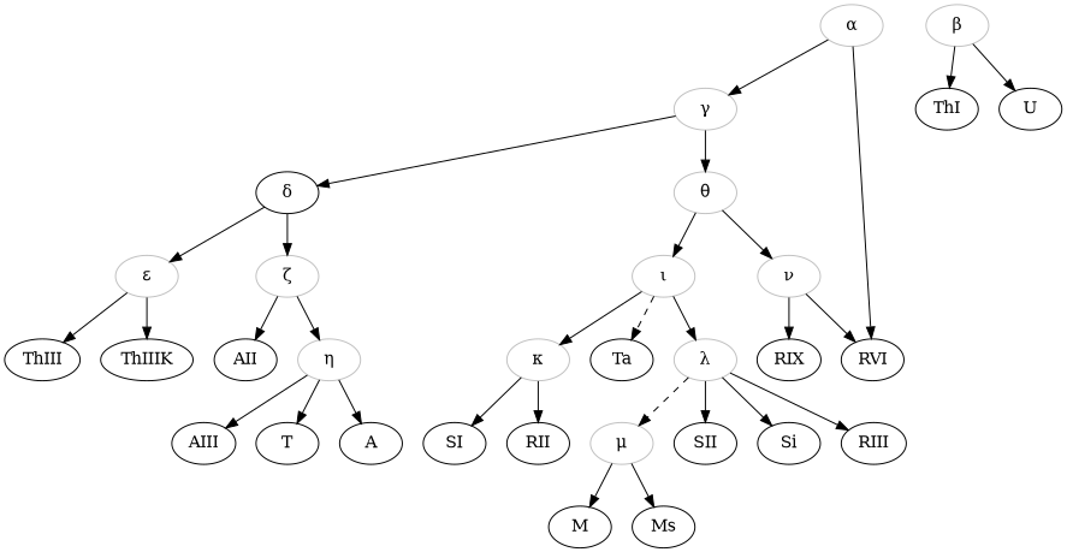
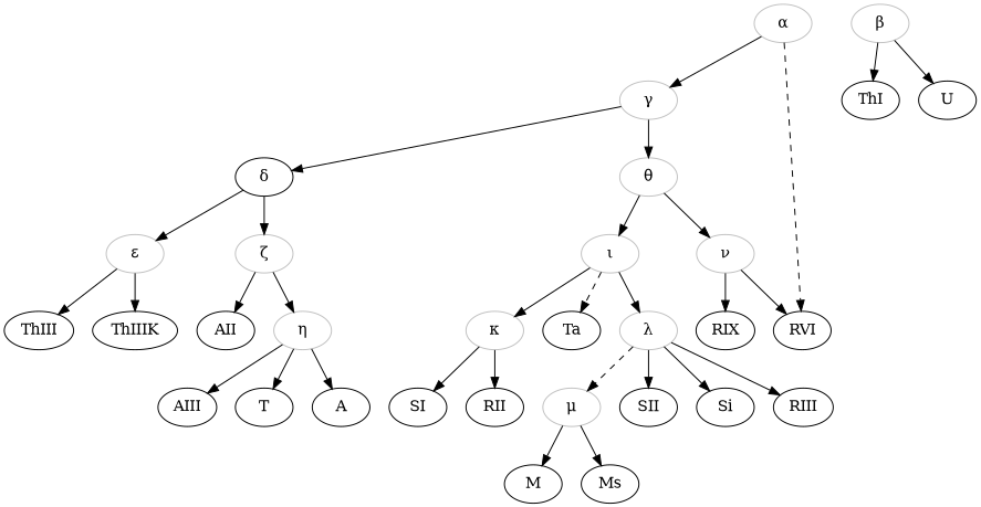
  digraph {
    n1 [color=grey label="α"]
    n2 [color=grey label="γ"]
    RVI
    n4 [color=grey label="β"]
    ThI
    U
    n7 [color=black label="δ"]
    n8 [color=grey label="θ"]
    n9 [color=grey label="ε"]
    n10 [color=grey label="ζ"]
    n11 [color=grey label="ι"]
    n12 [color=grey label="ν"]
    ThIII
    ThIIIK
    AII
    n16 [color=grey label="η"]
    n17 [color=grey label="κ"]
    Ta
    n19 [color=grey label="λ"]
    RIX
    AIII
    T
    A
    SI
    RII
    n26 [color=grey label="μ"]
    SII
    Si
    RIII
    M
    Ms
    n1 -> n2
-   n1 -> RVI [style=solid]
+   n1 -> RVI [style=dashed]
    n2 -> n7
    n2 -> n8
    n4 -> ThI
    n4 -> U
    n7 -> n9
    n7 -> n10
    n8 -> n11
    n8 -> n12
    n9 -> ThIII
    n9 -> ThIIIK
    n10 -> AII
    n10 -> n16
    n11 -> n17
    n11 -> Ta [style=dashed]
    n11 -> n19
    n12 -> RVI
    n12 -> RIX
    n16 -> AIII
    n16 -> T
    n16 -> A
    n17 -> SI
    n17 -> RII
    n19 -> n26 [style=dashed]
    n19 -> SII
    n19 -> Si
    n19 -> RIII
    n26 -> M
    n26 -> Ms
  }
